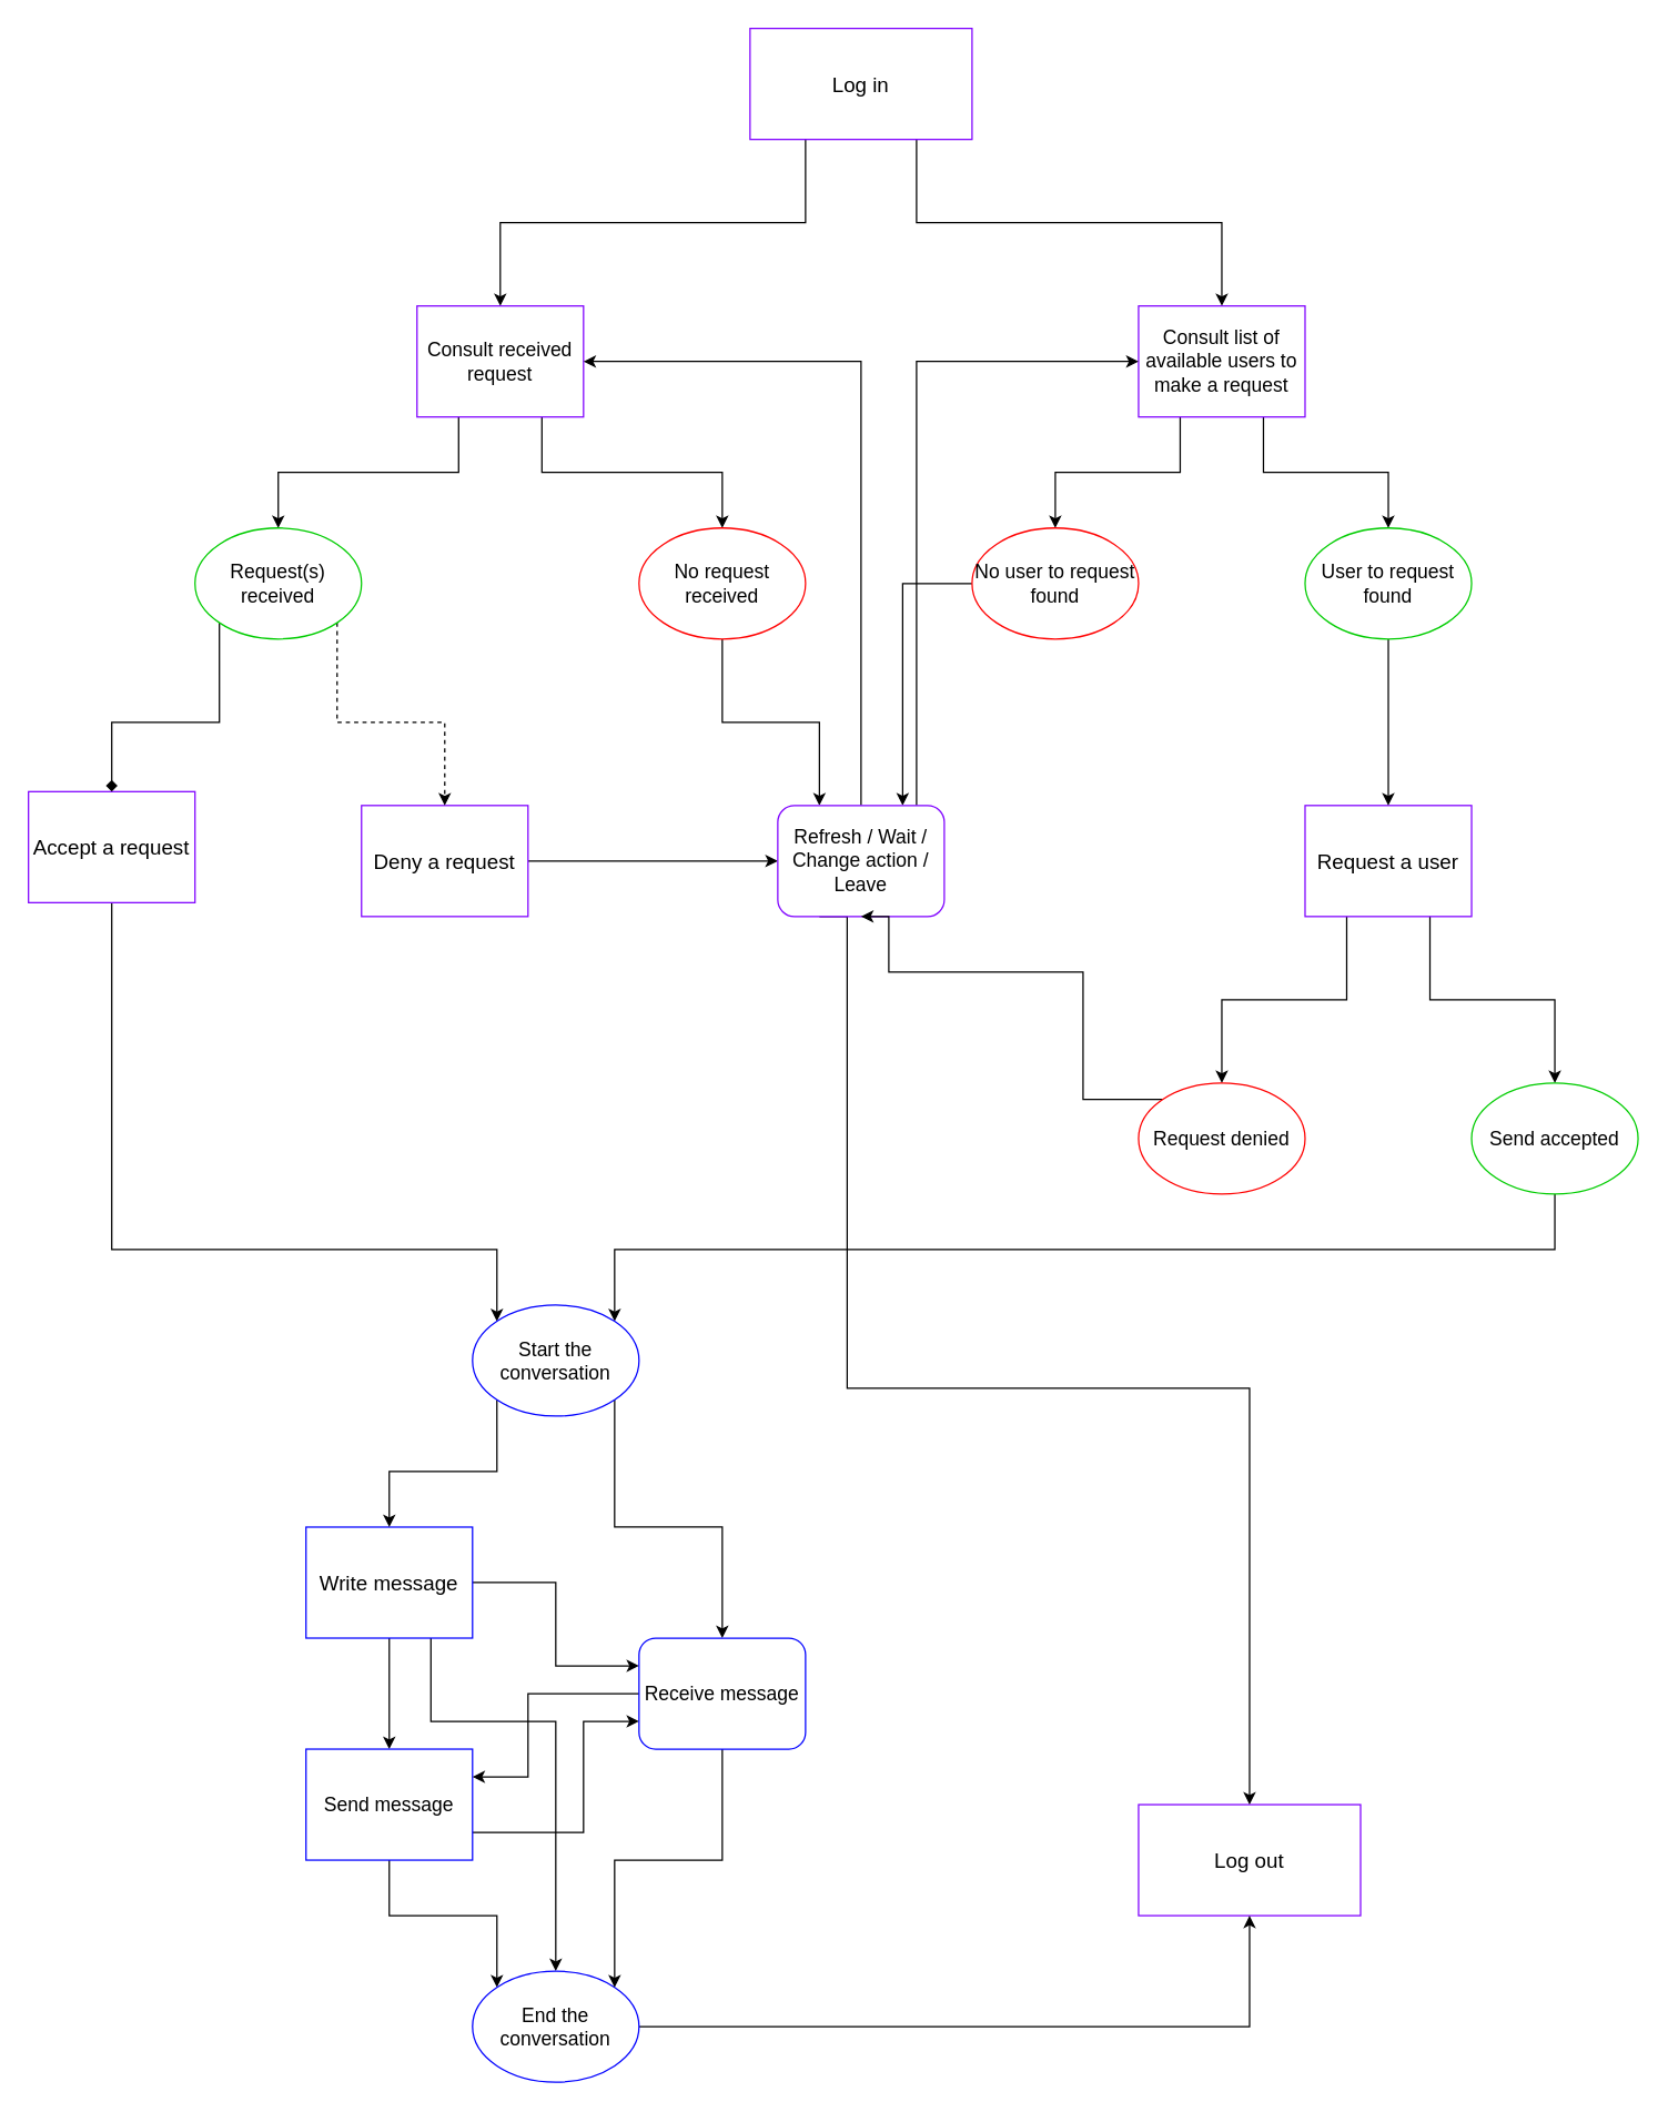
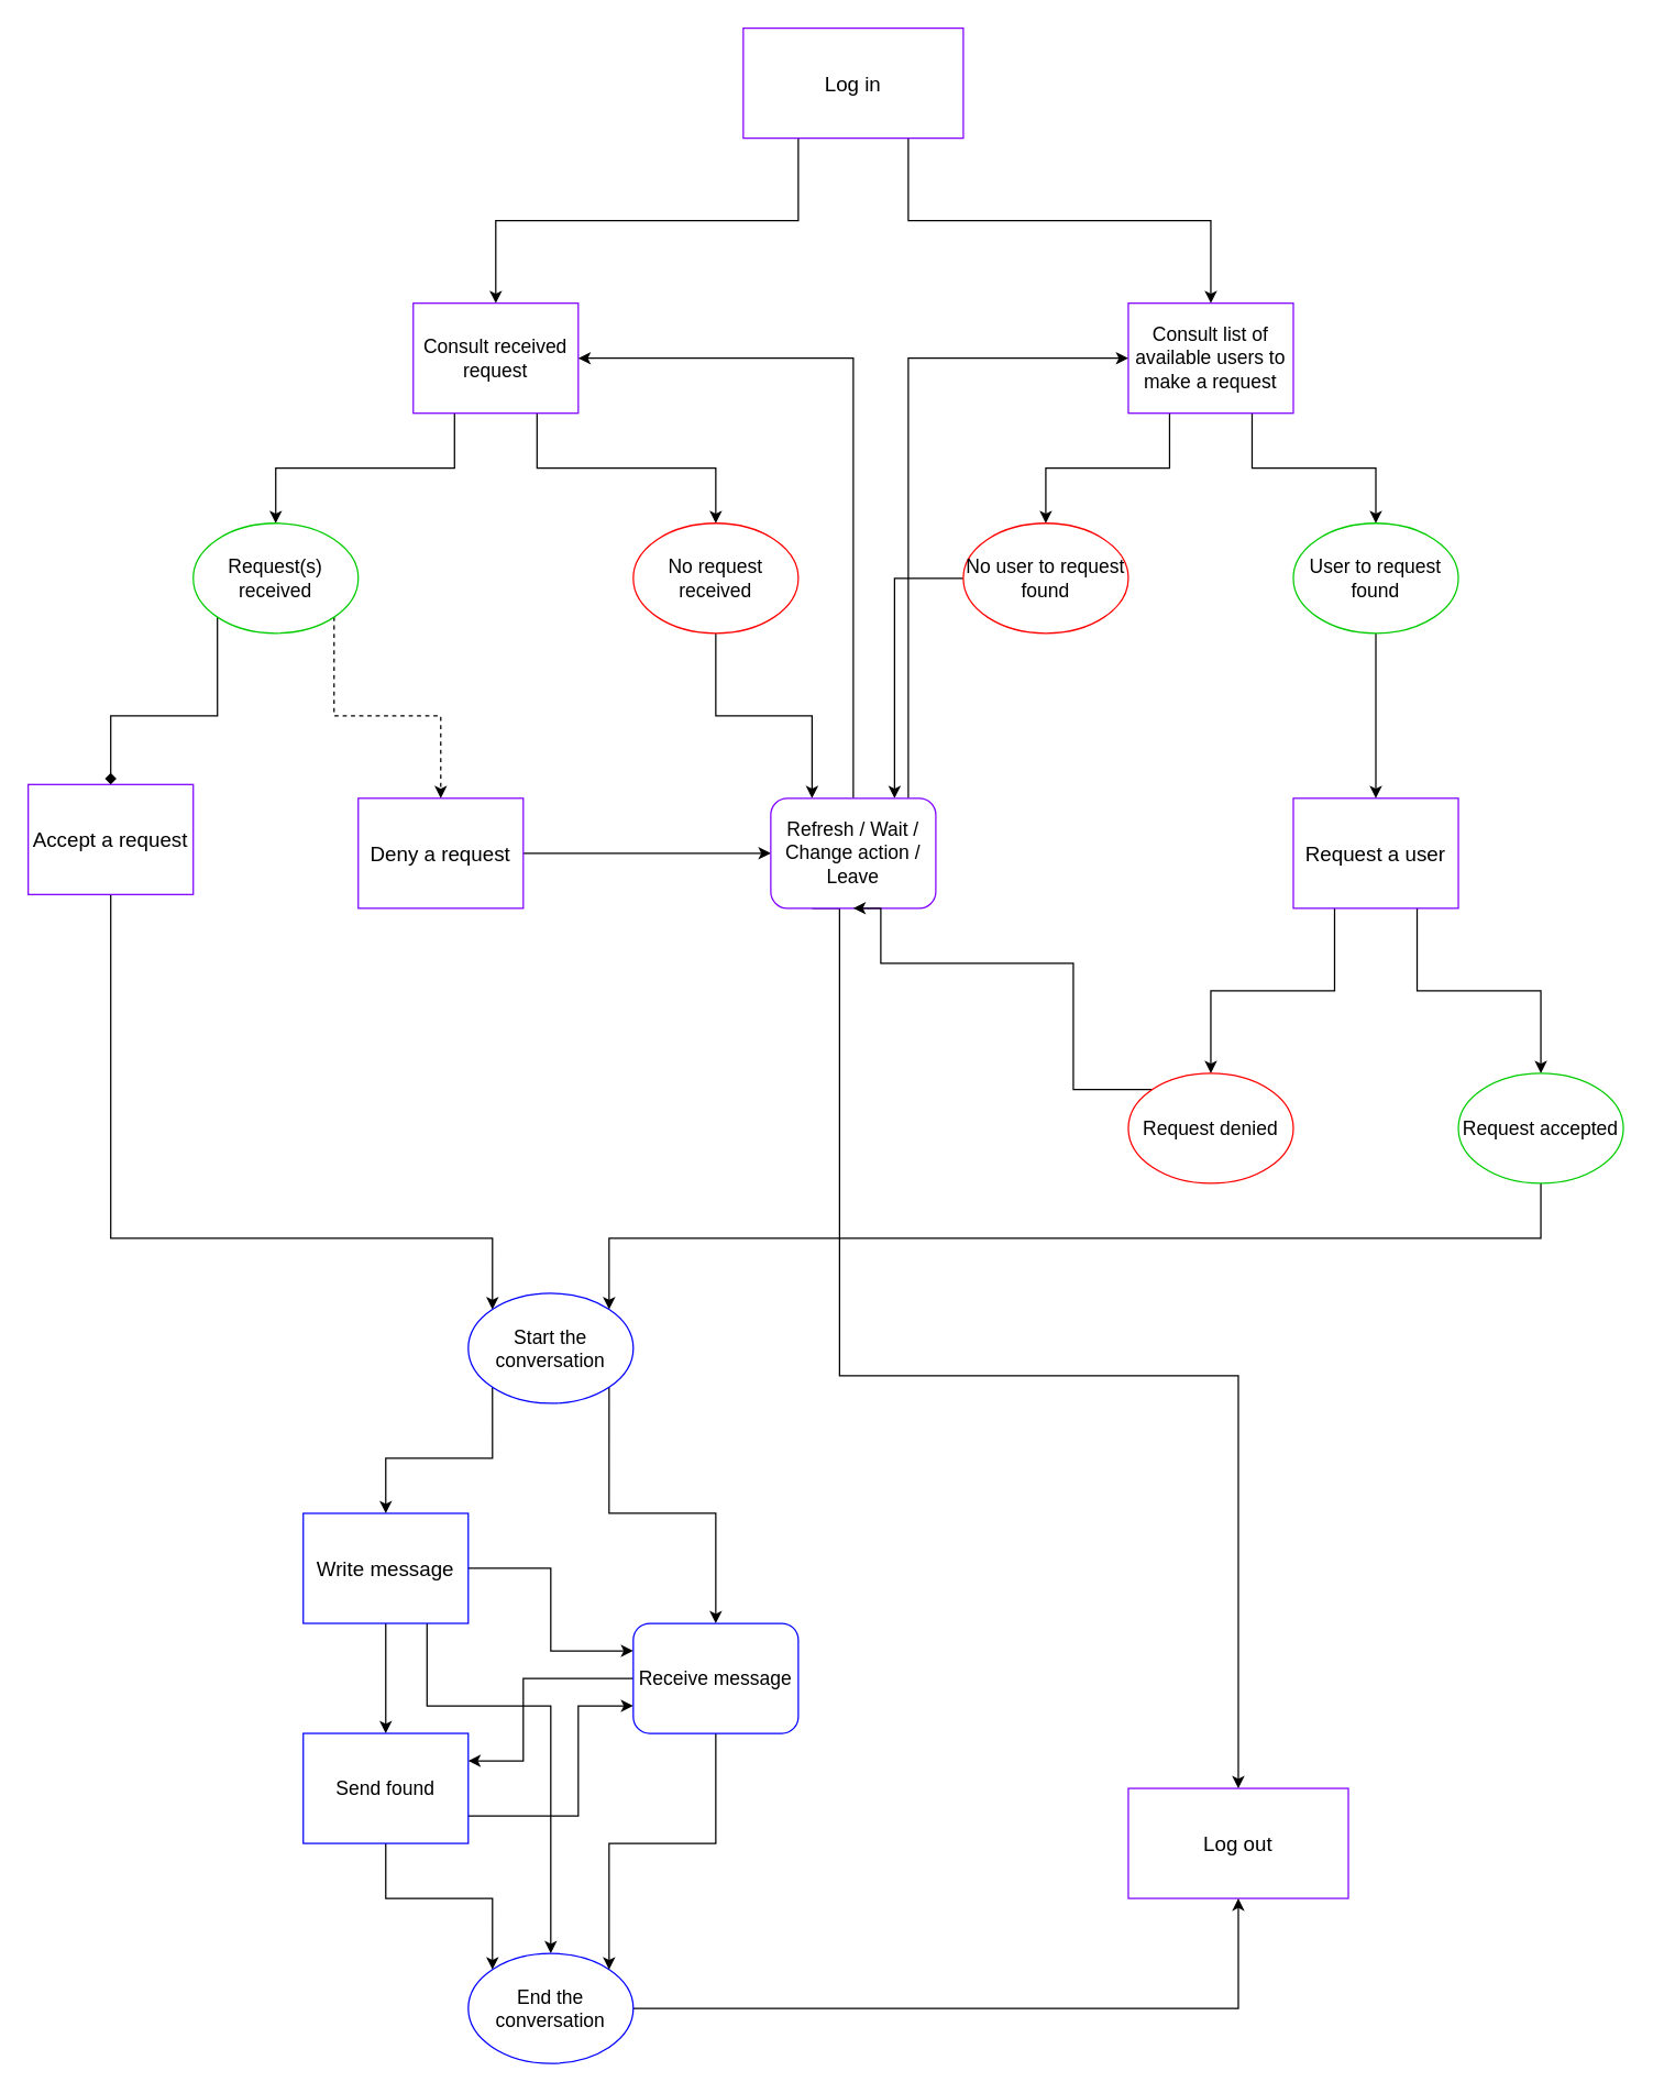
  <mxCell id="0" />
  <mxCell id="1" parent="0" />
  <mxCell id="2" style="edgeStyle=orthogonalEdgeStyle;rounded=0;orthogonalLoop=1;jettySize=auto;html=1;entryX=0.5;entryY=0;entryDx=0;entryDy=0;exitX=0.25;exitY=1;exitDx=0;exitDy=0;" edge="1" parent="1" source="4" target="11"><mxGeometry relative="1" as="geometry" /></mxCell>
  <mxCell id="3" style="edgeStyle=orthogonalEdgeStyle;rounded=0;orthogonalLoop=1;jettySize=auto;html=1;entryX=0.5;entryY=0;entryDx=0;entryDy=0;exitX=0.75;exitY=1;exitDx=0;exitDy=0;" edge="1" parent="1" source="4" target="8"><mxGeometry relative="1" as="geometry" /></mxCell>
  <mxCell id="4" value="&lt;font style=&quot;font-size: 15px&quot;&gt;Log in&lt;/font&gt;" style="rounded=0;whiteSpace=wrap;html=1;strokeColor=#7F00FF;" vertex="1" parent="1"><mxGeometry x="540" width="160" height="80" as="geometry" y="20" /></mxCell>
  <mxCell id="5" value="&lt;font style=&quot;font-size: 15px&quot;&gt;Log out&lt;/font&gt;" style="rounded=0;whiteSpace=wrap;html=1;strokeColor=#7F00FF;" vertex="1" parent="1"><mxGeometry x="820" y="1300" width="160" height="80" as="geometry" /></mxCell>
  <mxCell id="6" style="edgeStyle=orthogonalEdgeStyle;rounded=0;orthogonalLoop=1;jettySize=auto;html=1;entryX=0.5;entryY=0;entryDx=0;entryDy=0;exitX=0.25;exitY=1;exitDx=0;exitDy=0;" edge="1" parent="1" source="8" target="32"><mxGeometry relative="1" as="geometry" /></mxCell>
  <mxCell id="7" style="edgeStyle=orthogonalEdgeStyle;rounded=0;orthogonalLoop=1;jettySize=auto;html=1;exitX=0.75;exitY=1;exitDx=0;exitDy=0;" edge="1" parent="1" source="8" target="34"><mxGeometry relative="1" as="geometry" /></mxCell>
  <mxCell id="8" value="&lt;font style=&quot;font-size: 14px&quot;&gt;Consult list of available users to make a request&lt;/font&gt;" style="rounded=0;whiteSpace=wrap;html=1;strokeColor=#7F00FF;" vertex="1" parent="1"><mxGeometry x="820" y="220" width="120" height="80" as="geometry" /></mxCell>
  <mxCell id="9" style="edgeStyle=orthogonalEdgeStyle;rounded=0;orthogonalLoop=1;jettySize=auto;html=1;entryX=0.5;entryY=0;entryDx=0;entryDy=0;exitX=0.25;exitY=1;exitDx=0;exitDy=0;" edge="1" parent="1" source="11" target="28"><mxGeometry relative="1" as="geometry" /></mxCell>
  <mxCell id="10" style="edgeStyle=orthogonalEdgeStyle;rounded=0;orthogonalLoop=1;jettySize=auto;html=1;exitX=0.75;exitY=1;exitDx=0;exitDy=0;" edge="1" parent="1" source="11" target="30"><mxGeometry relative="1" as="geometry" /></mxCell>
  <mxCell id="11" value="&lt;font style=&quot;font-size: 14px&quot;&gt;Consult received request&lt;/font&gt;" style="rounded=0;whiteSpace=wrap;html=1;strokeColor=#7F00FF;" vertex="1" parent="1"><mxGeometry x="300" y="220" width="120" height="80" as="geometry" /></mxCell>
  <mxCell id="12" style="edgeStyle=orthogonalEdgeStyle;rounded=0;orthogonalLoop=1;jettySize=auto;html=1;entryX=0.5;entryY=0;entryDx=0;entryDy=0;exitX=0.25;exitY=1;exitDx=0;exitDy=0;" edge="1" parent="1" source="14" target="40"><mxGeometry relative="1" as="geometry" /></mxCell>
  <mxCell id="13" style="edgeStyle=orthogonalEdgeStyle;rounded=0;orthogonalLoop=1;jettySize=auto;html=1;exitX=0.75;exitY=1;exitDx=0;exitDy=0;" edge="1" parent="1" source="14" target="42"><mxGeometry relative="1" as="geometry" /></mxCell>
  <mxCell id="14" value="&lt;font style=&quot;font-size: 15px&quot;&gt;Request a user&lt;br&gt;&lt;/font&gt;" style="rounded=0;whiteSpace=wrap;html=1;strokeColor=#7F00FF;" vertex="1" parent="1"><mxGeometry x="940" y="580" width="120" height="80" as="geometry" /></mxCell>
  <mxCell id="15" style="edgeStyle=orthogonalEdgeStyle;rounded=0;orthogonalLoop=1;jettySize=auto;html=1;entryX=0;entryY=0;entryDx=0;entryDy=0;" edge="1" parent="1" source="16" target="45"><mxGeometry relative="1" as="geometry"><Array as="points"><mxPoint x="80" y="900" /><mxPoint x="358" y="900" /></Array></mxGeometry></mxCell>
  <mxCell id="16" value="&lt;font style=&quot;font-size: 15px&quot;&gt;Accept a request&lt;br&gt;&lt;/font&gt;" style="rounded=0;whiteSpace=wrap;html=1;strokeColor=#7F00FF;" vertex="1" parent="1"><mxGeometry x="20" y="570" width="120" height="80" as="geometry" /></mxCell>
  <mxCell id="17" style="edgeStyle=orthogonalEdgeStyle;rounded=0;orthogonalLoop=1;jettySize=auto;html=1;entryX=0;entryY=0.5;entryDx=0;entryDy=0;exitX=1;exitY=0.5;exitDx=0;exitDy=0;" edge="1" parent="1" source="18" target="38"><mxGeometry relative="1" as="geometry" /></mxCell>
  <mxCell id="18" value="&lt;font style=&quot;font-size: 15px&quot;&gt;Deny a request&lt;br&gt;&lt;/font&gt;" style="rounded=0;whiteSpace=wrap;html=1;strokeColor=#7F00FF;" vertex="1" parent="1"><mxGeometry x="260" y="580" width="120" height="80" as="geometry" /></mxCell>
  <mxCell id="19" style="edgeStyle=orthogonalEdgeStyle;rounded=0;orthogonalLoop=1;jettySize=auto;html=1;entryX=0.5;entryY=0;entryDx=0;entryDy=0;" edge="1" parent="1" source="22" target="25"><mxGeometry relative="1" as="geometry" /></mxCell>
  <mxCell id="20" style="edgeStyle=orthogonalEdgeStyle;rounded=0;orthogonalLoop=1;jettySize=auto;html=1;exitX=0.75;exitY=1;exitDx=0;exitDy=0;entryX=0.5;entryY=0;entryDx=0;entryDy=0;" edge="1" parent="1" source="22" target="47"><mxGeometry relative="1" as="geometry"><Array as="points"><mxPoint x="310" y="1240" /><mxPoint x="400" y="1240" /></Array></mxGeometry></mxCell>
  <mxCell id="21" style="edgeStyle=orthogonalEdgeStyle;rounded=0;orthogonalLoop=1;jettySize=auto;html=1;entryX=0;entryY=0.25;entryDx=0;entryDy=0;" edge="1" parent="1" source="22" target="50"><mxGeometry relative="1" as="geometry" /></mxCell>
  <mxCell id="22" value="&lt;font style=&quot;font-size: 15px&quot;&gt;Write message&lt;br&gt;&lt;/font&gt;" style="rounded=0;whiteSpace=wrap;html=1;strokeColor=#0000FF;" vertex="1" parent="1"><mxGeometry x="220" y="1100" width="120" height="80" as="geometry" /></mxCell>
  <mxCell id="23" style="edgeStyle=orthogonalEdgeStyle;rounded=0;orthogonalLoop=1;jettySize=auto;html=1;entryX=0;entryY=0;entryDx=0;entryDy=0;" edge="1" parent="1" source="25" target="47"><mxGeometry relative="1" as="geometry" /></mxCell>
  <mxCell id="24" style="edgeStyle=orthogonalEdgeStyle;rounded=0;orthogonalLoop=1;jettySize=auto;html=1;exitX=1;exitY=0.75;exitDx=0;exitDy=0;entryX=0;entryY=0.75;entryDx=0;entryDy=0;" edge="1" parent="1" source="25" target="50"><mxGeometry relative="1" as="geometry"><Array as="points"><mxPoint x="420" y="1320" /><mxPoint x="420" y="1240" /></Array></mxGeometry></mxCell>
- <mxCell id="25" value="&lt;font style=&quot;font-size: 14px&quot;&gt;Send message&lt;/font&gt;" style="rounded=0;whiteSpace=wrap;html=1;strokeColor=#0000FF;" vertex="1" parent="1"><mxGeometry x="220" y="1260" width="120" height="80" as="geometry" /></mxCell>
+ <mxCell id="25" value="&lt;font style=&quot;font-size: 14px&quot;&gt;Send found&lt;/font&gt;" style="rounded=0;whiteSpace=wrap;html=1;strokeColor=#0000FF;" vertex="1" parent="1"><mxGeometry x="220" y="1260" width="120" height="80" as="geometry" /></mxCell>
  <mxCell id="26" style="edgeStyle=orthogonalEdgeStyle;rounded=0;orthogonalLoop=1;jettySize=auto;html=1;entryX=0.5;entryY=0;entryDx=0;entryDy=0;exitX=0;exitY=1;exitDx=0;exitDy=0;endArrow=diamond;" edge="1" parent="1" source="28" target="16"><mxGeometry relative="1" as="geometry"><Array as="points"><mxPoint x="158" y="520" /><mxPoint x="80" y="520" /></Array></mxGeometry></mxCell>
  <mxCell id="27" style="edgeStyle=orthogonalEdgeStyle;rounded=0;orthogonalLoop=1;jettySize=auto;html=1;exitX=1;exitY=1;exitDx=0;exitDy=0;dashed=1;" edge="1" parent="1" source="28" target="18"><mxGeometry relative="1" as="geometry" /></mxCell>
  <mxCell id="28" value="&lt;font style=&quot;font-size: 14px&quot;&gt;Request(s) received&lt;/font&gt;" style="ellipse;whiteSpace=wrap;html=1;strokeColor=#00CC00;" vertex="1" parent="1"><mxGeometry x="140" y="380" width="120" height="80" as="geometry" /></mxCell>
  <mxCell id="29" style="edgeStyle=orthogonalEdgeStyle;rounded=0;orthogonalLoop=1;jettySize=auto;html=1;entryX=0.25;entryY=0;entryDx=0;entryDy=0;" edge="1" parent="1" source="30" target="38"><mxGeometry relative="1" as="geometry" /></mxCell>
  <mxCell id="30" value="&lt;font style=&quot;font-size: 14px&quot;&gt;No request received&lt;/font&gt;" style="ellipse;whiteSpace=wrap;html=1;strokeColor=#FF0000;" vertex="1" parent="1"><mxGeometry x="460" y="380" width="120" height="80" as="geometry" /></mxCell>
  <mxCell id="31" style="edgeStyle=orthogonalEdgeStyle;rounded=0;orthogonalLoop=1;jettySize=auto;html=1;entryX=0.75;entryY=0;entryDx=0;entryDy=0;" edge="1" parent="1" source="32" target="38"><mxGeometry relative="1" as="geometry" /></mxCell>
  <mxCell id="32" value="&lt;font style=&quot;font-size: 14px&quot;&gt;No user to reques&lt;/font&gt;&lt;font style=&quot;font-size: 14px&quot;&gt;t found&lt;/font&gt;" style="ellipse;whiteSpace=wrap;html=1;strokeColor=#FF0000;" vertex="1" parent="1"><mxGeometry x="700" y="380" width="120" height="80" as="geometry" /></mxCell>
  <mxCell id="33" style="edgeStyle=orthogonalEdgeStyle;rounded=0;orthogonalLoop=1;jettySize=auto;html=1;" edge="1" parent="1" source="34" target="14"><mxGeometry relative="1" as="geometry" /></mxCell>
  <mxCell id="34" value="&lt;font style=&quot;font-size: 14px&quot;&gt;User to reques&lt;/font&gt;&lt;font style=&quot;font-size: 14px&quot;&gt;t found&lt;br&gt;&lt;/font&gt;" style="ellipse;whiteSpace=wrap;html=1;strokeColor=#00CC00;" vertex="1" parent="1"><mxGeometry x="940" y="380" width="120" height="80" as="geometry" /></mxCell>
  <mxCell id="35" style="edgeStyle=orthogonalEdgeStyle;rounded=0;orthogonalLoop=1;jettySize=auto;html=1;exitX=0.25;exitY=1;exitDx=0;exitDy=0;entryX=0.5;entryY=0;entryDx=0;entryDy=0;" edge="1" parent="1" source="38" target="5"><mxGeometry relative="1" as="geometry"><Array as="points"><mxPoint x="610" y="1000" /><mxPoint x="900" y="1000" /></Array></mxGeometry></mxCell>
  <mxCell id="36" style="edgeStyle=orthogonalEdgeStyle;rounded=0;orthogonalLoop=1;jettySize=auto;html=1;entryX=1;entryY=0.5;entryDx=0;entryDy=0;" edge="1" parent="1" source="38" target="11"><mxGeometry relative="1" as="geometry"><Array as="points"><mxPoint x="620" y="260" /></Array></mxGeometry></mxCell>
  <mxCell id="37" style="edgeStyle=orthogonalEdgeStyle;rounded=0;orthogonalLoop=1;jettySize=auto;html=1;entryX=0;entryY=0.5;entryDx=0;entryDy=0;" edge="1" parent="1" source="38" target="8"><mxGeometry relative="1" as="geometry"><Array as="points"><mxPoint x="660" y="260" /></Array></mxGeometry></mxCell>
  <mxCell id="38" value="&lt;div&gt;&lt;font style=&quot;font-size: 14px&quot;&gt;Refresh / Wait / Change action /&lt;/font&gt;&lt;/div&gt;&lt;div&gt;&lt;font style=&quot;font-size: 14px&quot;&gt;Leave&lt;br&gt;&lt;/font&gt;&lt;/div&gt;" style="rounded=1;whiteSpace=wrap;html=1;strokeColor=#7F00FF;" vertex="1" parent="1"><mxGeometry x="560" y="580" width="120" height="80" as="geometry" /></mxCell>
  <mxCell id="39" style="edgeStyle=orthogonalEdgeStyle;rounded=0;orthogonalLoop=1;jettySize=auto;html=1;exitX=0;exitY=0;exitDx=0;exitDy=0;entryX=0.5;entryY=1;entryDx=0;entryDy=0;" edge="1" parent="1" source="40" target="38"><mxGeometry relative="1" as="geometry"><Array as="points"><mxPoint x="780" y="792" /><mxPoint x="780" y="700" /><mxPoint x="640" y="700" /></Array></mxGeometry></mxCell>
  <mxCell id="40" value="&lt;font style=&quot;font-size: 14px&quot;&gt;Request denied&lt;/font&gt;" style="ellipse;whiteSpace=wrap;html=1;strokeColor=#FF0000;" vertex="1" parent="1"><mxGeometry x="820" y="780" width="120" height="80" as="geometry" /></mxCell>
  <mxCell id="41" style="edgeStyle=orthogonalEdgeStyle;rounded=0;orthogonalLoop=1;jettySize=auto;html=1;entryX=1;entryY=0;entryDx=0;entryDy=0;" edge="1" parent="1" source="42" target="45"><mxGeometry relative="1" as="geometry"><Array as="points"><mxPoint x="1120" y="900" /><mxPoint x="442" y="900" /></Array></mxGeometry></mxCell>
- <mxCell id="42" value="&lt;font style=&quot;font-size: 14px&quot;&gt;Send accepted&lt;/font&gt;" style="ellipse;whiteSpace=wrap;html=1;strokeColor=#00CC00;" vertex="1" parent="1"><mxGeometry x="1060" y="780" width="120" height="80" as="geometry" /></mxCell>
+ <mxCell id="42" value="&lt;font style=&quot;font-size: 14px&quot;&gt;Request accepted&lt;/font&gt;" style="ellipse;whiteSpace=wrap;html=1;strokeColor=#00CC00;" vertex="1" parent="1"><mxGeometry x="1060" y="780" width="120" height="80" as="geometry" /></mxCell>
  <mxCell id="43" style="edgeStyle=orthogonalEdgeStyle;rounded=0;orthogonalLoop=1;jettySize=auto;html=1;entryX=0.5;entryY=0;entryDx=0;entryDy=0;exitX=0;exitY=1;exitDx=0;exitDy=0;" edge="1" parent="1" source="45" target="22"><mxGeometry relative="1" as="geometry" /></mxCell>
  <mxCell id="44" style="edgeStyle=orthogonalEdgeStyle;rounded=0;orthogonalLoop=1;jettySize=auto;html=1;exitX=1;exitY=1;exitDx=0;exitDy=0;" edge="1" parent="1" source="45" target="50"><mxGeometry relative="1" as="geometry" /></mxCell>
  <mxCell id="45" value="&lt;font style=&quot;font-size: 14px&quot;&gt;Start the conversation&lt;/font&gt;" style="ellipse;whiteSpace=wrap;html=1;strokeColor=#0000FF;" vertex="1" parent="1"><mxGeometry x="340" y="940" width="120" height="80" as="geometry" /></mxCell>
  <mxCell id="46" style="edgeStyle=orthogonalEdgeStyle;rounded=0;orthogonalLoop=1;jettySize=auto;html=1;entryX=0.5;entryY=1;entryDx=0;entryDy=0;" edge="1" parent="1" source="47" target="5"><mxGeometry relative="1" as="geometry" /></mxCell>
  <mxCell id="47" value="&lt;font style=&quot;font-size: 14px&quot;&gt;End the conversation&lt;/font&gt;" style="ellipse;whiteSpace=wrap;html=1;strokeColor=#0000FF;" vertex="1" parent="1"><mxGeometry x="340" y="1420" width="120" height="80" as="geometry" /></mxCell>
  <mxCell id="48" style="edgeStyle=orthogonalEdgeStyle;rounded=0;orthogonalLoop=1;jettySize=auto;html=1;entryX=1;entryY=0;entryDx=0;entryDy=0;" edge="1" parent="1" source="50" target="47"><mxGeometry relative="1" as="geometry" /></mxCell>
  <mxCell id="49" style="edgeStyle=orthogonalEdgeStyle;rounded=0;orthogonalLoop=1;jettySize=auto;html=1;entryX=1;entryY=0.25;entryDx=0;entryDy=0;" edge="1" parent="1" source="50" target="25"><mxGeometry relative="1" as="geometry"><Array as="points"><mxPoint x="380" y="1220" /><mxPoint x="380" y="1280" /></Array></mxGeometry></mxCell>
  <mxCell id="50" value="&lt;font style=&quot;font-size: 14px&quot;&gt;Receive message&lt;/font&gt;" style="rounded=1;whiteSpace=wrap;html=1;strokeColor=#0000FF;" vertex="1" parent="1"><mxGeometry x="460" y="1180" width="120" height="80" as="geometry" /></mxCell>
